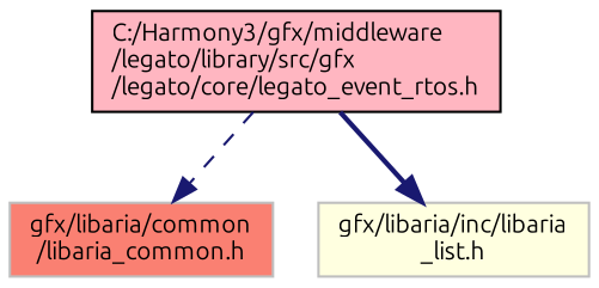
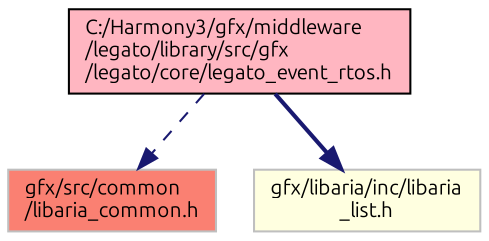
  digraph {
    fontname=Ubuntu
    node [color=grey75 fontname=Ubuntu fontsize=10 shape=record style=filled]
    edge [color=midnightblue fontname=Ubuntu fontsize=10 labelfontname=Helvetica labelfontsize=10]
    n1 [color=black fillcolor=lightpink fontcolor=black height=0.2 label="C:/Harmony3/gfx/middleware\l/legato/library/src/gfx\l/legato/core/legato_event_rtos.h" width=0.4]
-   n2 [fillcolor=salmon height=0.2 label="gfx/libaria/common\l/libaria_common.h" width=0.4]
+   n2 [fillcolor=salmon height=0.2 label="gfx/src/common\l/libaria_common.h" width=0.4]
    n3 [fillcolor=lightyellow height=0.2 label="gfx/libaria/inc/libaria\l_list.h" width=0.4]
    n1 -> n2 [style=dashed]
    n1 -> n3 [style=bold]
  }
